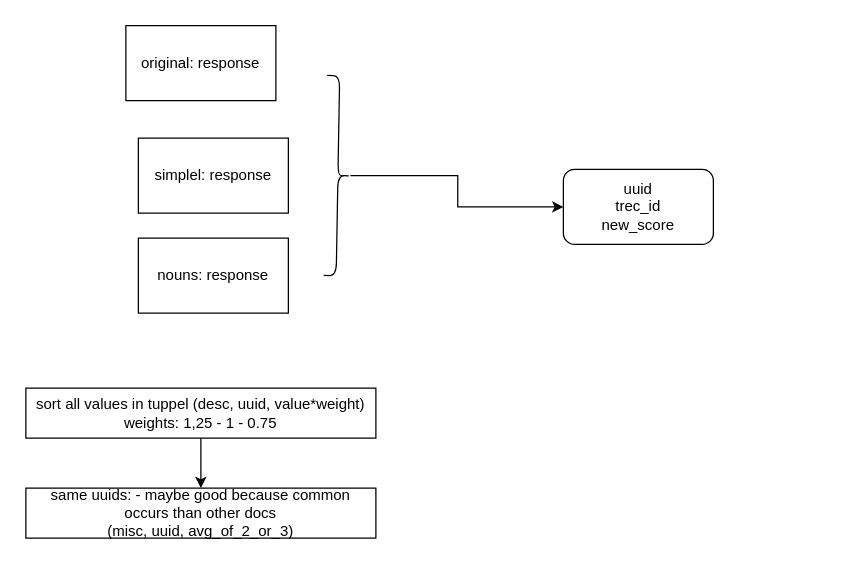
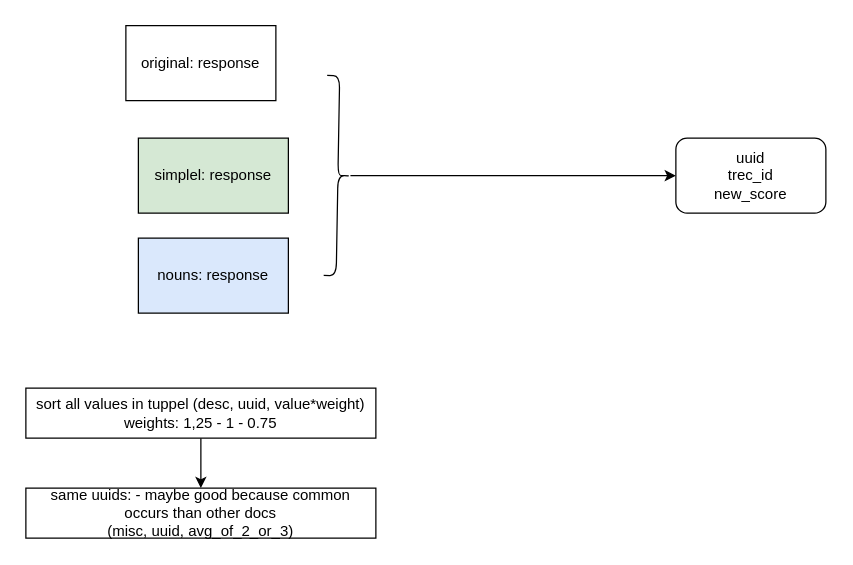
  <mxCell id="0" />
  <mxCell id="1" parent="0" />
  <mxCell id="2" value="original: response" style="rounded=0;whiteSpace=wrap;html=1;" parent="1" vertex="1"><mxGeometry x="100" y="20" width="120" height="60" as="geometry" /></mxCell>
- <mxCell id="3" value="simplel: response" style="rounded=0;whiteSpace=wrap;html=1;" parent="1" vertex="1"><mxGeometry x="110" y="110" width="120" height="60" as="geometry" /></mxCell>
- <mxCell id="4" value="nouns: response" style="rounded=0;whiteSpace=wrap;html=1;" parent="1" vertex="1"><mxGeometry x="110" y="190" width="120" height="60" as="geometry" /></mxCell>
+ <mxCell id="3" value="simplel: response" style="rounded=0;whiteSpace=wrap;html=1;fillColor=#d5e8d4;" parent="1" vertex="1"><mxGeometry x="110" y="110" width="120" height="60" as="geometry" /></mxCell>
+ <mxCell id="4" value="nouns: response" style="rounded=0;whiteSpace=wrap;html=1;fillColor=#dae8fc;" parent="1" vertex="1"><mxGeometry x="110" y="190" width="120" height="60" as="geometry" /></mxCell>
  <mxCell id="5" value="" style="edgeStyle=orthogonalEdgeStyle;rounded=0;orthogonalLoop=1;jettySize=auto;html=1;exitX=0.5;exitY=1;exitDx=0;exitDy=0;" parent="1" source="7" target="6" edge="1"><mxGeometry relative="1" as="geometry"><mxPoint x="230" y="350" as="sourcePoint" /></mxGeometry></mxCell>
  <mxCell id="6" value="same uuids: - maybe good because common occurs than other docs&lt;br&gt;(misc, uuid, avg_of_2_or_3)" style="whiteSpace=wrap;html=1;" parent="1" vertex="1"><mxGeometry x="20" y="390" width="280" height="40" as="geometry" /></mxCell>
  <mxCell id="7" value="&lt;font style=&quot;font-size: 12px&quot;&gt;&lt;span style=&quot;text-align: left&quot;&gt;sort all values in tuppel (desc, uuid, value*weight)&lt;/span&gt;&lt;br style=&quot;text-align: left&quot;&gt;&lt;span style=&quot;text-align: left&quot;&gt;weights: 1,25 - 1 - 0.75&lt;/span&gt;&lt;/font&gt;" style="whiteSpace=wrap;html=1;" parent="1" vertex="1"><mxGeometry x="20" y="310" width="280" height="40" as="geometry" /></mxCell>
  <mxCell id="8" value="" style="edgeStyle=orthogonalEdgeStyle;rounded=0;orthogonalLoop=1;jettySize=auto;html=1;" edge="1" parent="1" source="9" target="10"><mxGeometry relative="1" as="geometry" /></mxCell>
  <mxCell id="9" value="" style="shape=curlyBracket;whiteSpace=wrap;html=1;rounded=1;rotation=-179;" vertex="1" parent="1"><mxGeometry x="259.65" y="60" width="20" height="160" as="geometry" /></mxCell>
- <mxCell id="10" value="uuid&lt;br&gt;trec_id&lt;br&gt;new_score" style="whiteSpace=wrap;html=1;rounded=1;" vertex="1" parent="1"><mxGeometry x="450" y="135" width="120" height="60" as="geometry" /></mxCell>
+ <mxCell id="10" value="uuid&lt;br&gt;trec_id&lt;br&gt;new_score" style="whiteSpace=wrap;html=1;rounded=1;" vertex="1" parent="1"><mxGeometry x="540" y="110" width="120" height="60" as="geometry" /></mxCell>
